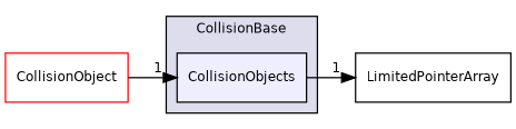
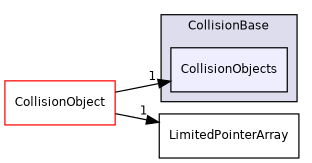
  digraph {
    compound=true
    rankdir=LR
    node [fontname=Helvetica fontsize=10 shape=box style=filled]
    edge [headlabel=1 labeldistance=1.5 labelfontname=Helvetica labelfontsize=10]
    n1 [fillcolor="#eeeeff" label=CollisionObjects pencolor=black]
    n2 [label=LimitedPointerArray style=""]
    n3 [color=red fillcolor=white label=CollisionObject]
    subgraph cluster_1 {
      bgcolor="#ddddee"
      fontname=Helvetica
      fontsize=10
      label=CollisionBase
      pencolor=black
      n1
    }
-   n1 -> n2
+   n3 -> n2
    n3 -> n1
  }
